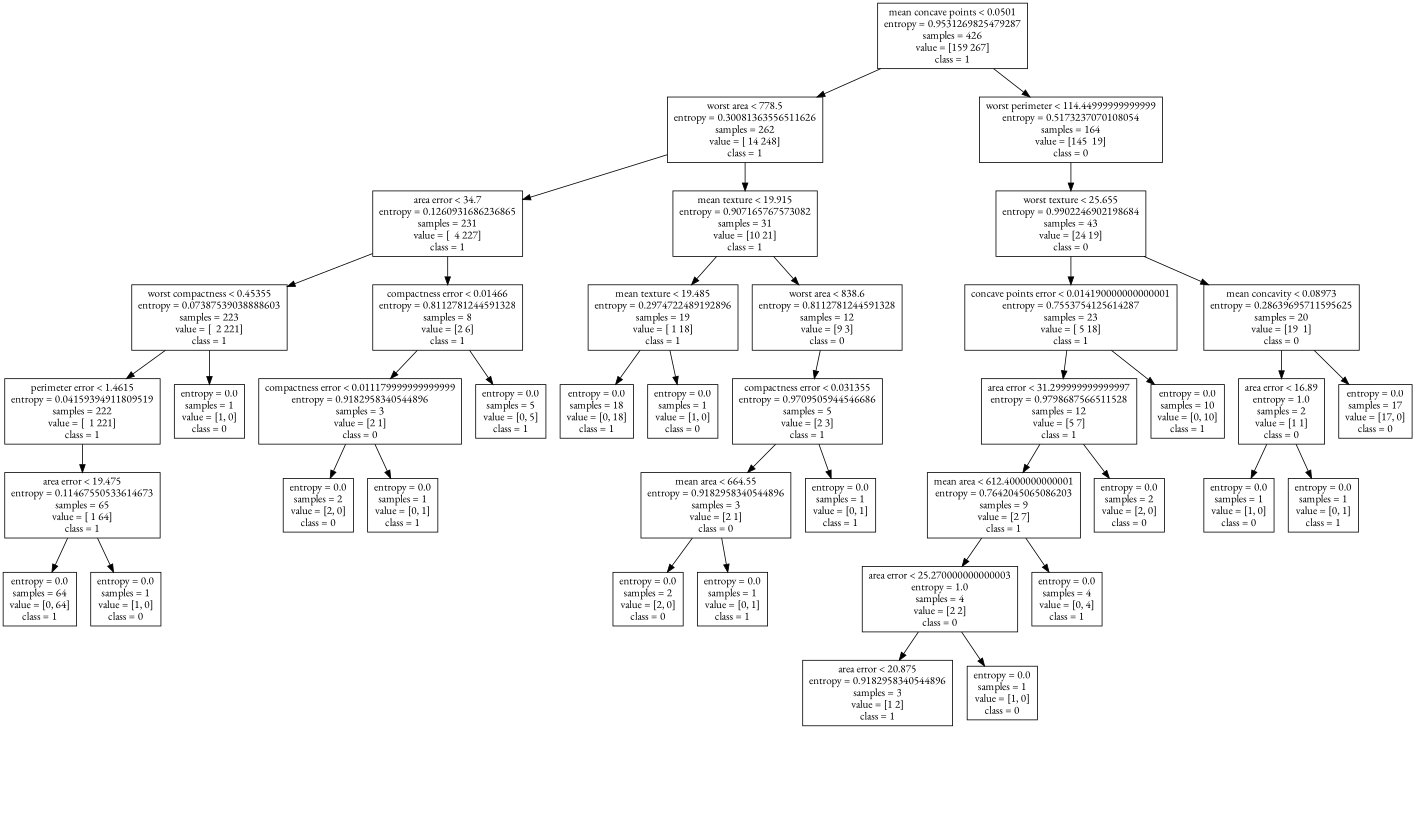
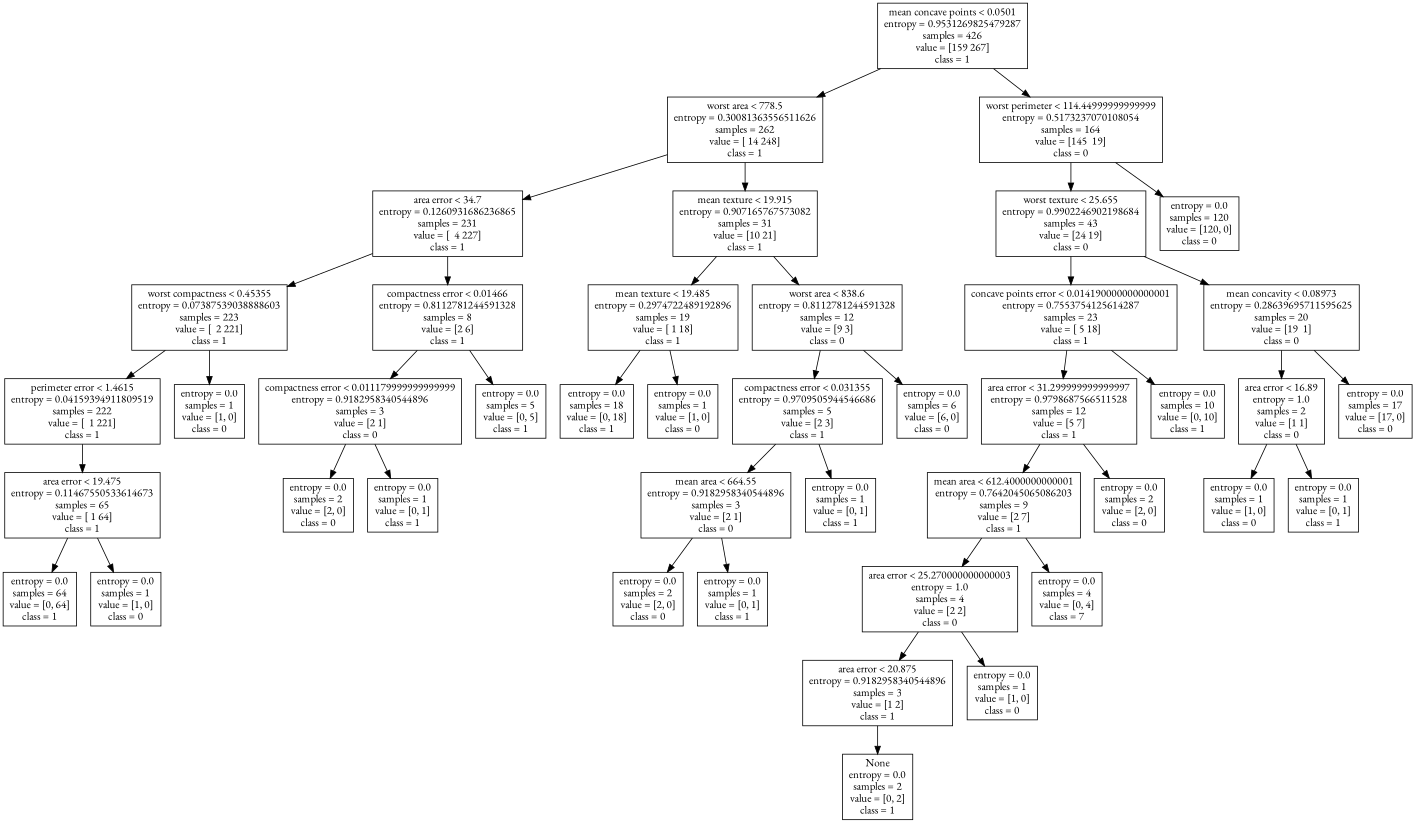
  digraph {
    fontname="EB Garamond"
    node [fontname="EB Garamond" shape=box]
    edge [fontname="EB Garamond"]
    n1 [label="mean concave points < 0.0501\nentropy = 0.9531269825479287\nsamples = 426\nvalue = [159 267]\nclass = 1"]
    n2 [label="worst area < 778.5\nentropy = 0.30081363556511626\nsamples = 262\nvalue = [ 14 248]\nclass = 1"]
    n3 [label="worst perimeter < 114.44999999999999\nentropy = 0.5173237070108054\nsamples = 164\nvalue = [145  19]\nclass = 0"]
    n4 [label="area error < 34.7\nentropy = 0.1260931686236865\nsamples = 231\nvalue = [  4 227]\nclass = 1"]
    n5 [label="mean texture < 19.915\nentropy = 0.907165767573082\nsamples = 31\nvalue = [10 21]\nclass = 1"]
    n6 [label="worst texture < 25.655\nentropy = 0.9902246902198684\nsamples = 43\nvalue = [24 19]\nclass = 0"]
+   n7 [label="entropy = 0.0\nsamples = 120\nvalue = [120, 0]\nclass = 0"]
    n8 [label="worst compactness < 0.45355\nentropy = 0.07387539038888603\nsamples = 223\nvalue = [  2 221]\nclass = 1"]
    n9 [label="compactness error < 0.01466\nentropy = 0.8112781244591328\nsamples = 8\nvalue = [2 6]\nclass = 1"]
    n10 [label="mean texture < 19.485\nentropy = 0.2974722489192896\nsamples = 19\nvalue = [ 1 18]\nclass = 1"]
    n11 [label="worst area < 838.6\nentropy = 0.8112781244591328\nsamples = 12\nvalue = [9 3]\nclass = 0"]
    n12 [label="perimeter error < 1.4615\nentropy = 0.04159394911809519\nsamples = 222\nvalue = [  1 221]\nclass = 1"]
    n13 [label="entropy = 0.0\nsamples = 1\nvalue = [1, 0]\nclass = 0"]
    n14 [label="compactness error < 0.011179999999999999\nentropy = 0.9182958340544896\nsamples = 3\nvalue = [2 1]\nclass = 0"]
    n15 [label="entropy = 0.0\nsamples = 5\nvalue = [0, 5]\nclass = 1"]
    n16 [label="area error < 19.475\nentropy = 0.11467550533614673\nsamples = 65\nvalue = [ 1 64]\nclass = 1"]
    n17 [label="entropy = 0.0\nsamples = 64\nvalue = [0, 64]\nclass = 1"]
    n18 [label="entropy = 0.0\nsamples = 1\nvalue = [1, 0]\nclass = 0"]
    n19 [label="entropy = 0.0\nsamples = 2\nvalue = [2, 0]\nclass = 0"]
    n20 [label="entropy = 0.0\nsamples = 1\nvalue = [0, 1]\nclass = 1"]
    n21 [label="entropy = 0.0\nsamples = 18\nvalue = [0, 18]\nclass = 1"]
    n22 [label="entropy = 0.0\nsamples = 1\nvalue = [1, 0]\nclass = 0"]
    n23 [label="compactness error < 0.031355\nentropy = 0.9709505944546686\nsamples = 5\nvalue = [2 3]\nclass = 1"]
+   n24 [label="entropy = 0.0\nsamples = 6\nvalue = [6, 0]\nclass = 0"]
    n25 [label="mean area < 664.55\nentropy = 0.9182958340544896\nsamples = 3\nvalue = [2 1]\nclass = 0"]
    n26 [label="entropy = 0.0\nsamples = 1\nvalue = [0, 1]\nclass = 1"]
    n27 [label="entropy = 0.0\nsamples = 2\nvalue = [2, 0]\nclass = 0"]
    n28 [label="entropy = 0.0\nsamples = 1\nvalue = [0, 1]\nclass = 1"]
    n29 [label="concave points error < 0.014190000000000001\nentropy = 0.7553754125614287\nsamples = 23\nvalue = [ 5 18]\nclass = 1"]
    n30 [label="mean concavity < 0.08973\nentropy = 0.28639695711595625\nsamples = 20\nvalue = [19  1]\nclass = 0"]
    n31 [label="area error < 31.299999999999997\nentropy = 0.9798687566511528\nsamples = 12\nvalue = [5 7]\nclass = 1"]
    n32 [label="entropy = 0.0\nsamples = 10\nvalue = [0, 10]\nclass = 1"]
    n33 [label="area error < 16.89\nentropy = 1.0\nsamples = 2\nvalue = [1 1]\nclass = 0"]
    n34 [label="entropy = 0.0\nsamples = 17\nvalue = [17, 0]\nclass = 0"]
    n35 [label="mean area < 612.4000000000001\nentropy = 0.7642045065086203\nsamples = 9\nvalue = [2 7]\nclass = 1"]
    n36 [label="entropy = 0.0\nsamples = 2\nvalue = [2, 0]\nclass = 0"]
    n37 [label="area error < 25.270000000000003\nentropy = 1.0\nsamples = 4\nvalue = [2 2]\nclass = 0"]
-   n38 [label="entropy = 0.0\nsamples = 4\nvalue = [0, 4]\nclass = 1"]
+   n38 [label="entropy = 0.0\nsamples = 4\nvalue = [0, 4]\nclass = 7"]
    n39 [label="area error < 20.875\nentropy = 0.9182958340544896\nsamples = 3\nvalue = [1 2]\nclass = 1"]
    n40 [label="entropy = 0.0\nsamples = 1\nvalue = [1, 0]\nclass = 0"]
+   n41 [label="None\nentropy = 0.0\nsamples = 2\nvalue = [0, 2]\nclass = 1"]
    n42 [label="entropy = 0.0\nsamples = 1\nvalue = [1, 0]\nclass = 0"]
    n43 [label="entropy = 0.0\nsamples = 1\nvalue = [0, 1]\nclass = 1"]
    n1 -> n2
    n1 -> n3
    n2 -> n4
    n2 -> n5
    n3 -> n6
+   n3 -> n7
    n4 -> n8
    n4 -> n9
    n5 -> n10
    n5 -> n11
    n6 -> n29
    n6 -> n30
    n8 -> n12
    n8 -> n13
    n9 -> n14
    n9 -> n15
    n10 -> n21
    n10 -> n22
    n11 -> n23
+   n11 -> n24
    n12 -> n16
    n14 -> n19
    n14 -> n20
    n16 -> n17
    n16 -> n18
    n23 -> n25
    n23 -> n26
    n25 -> n27
    n25 -> n28
    n29 -> n31
    n29 -> n32
    n30 -> n33
    n30 -> n34
    n31 -> n35
    n31 -> n36
    n33 -> n42
    n33 -> n43
    n35 -> n37
    n35 -> n38
    n37 -> n39
    n37 -> n40
+   n39 -> n41
  }
